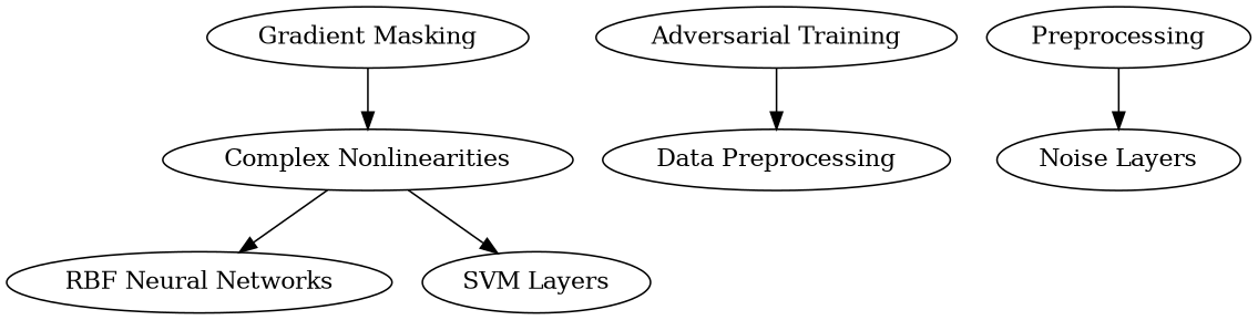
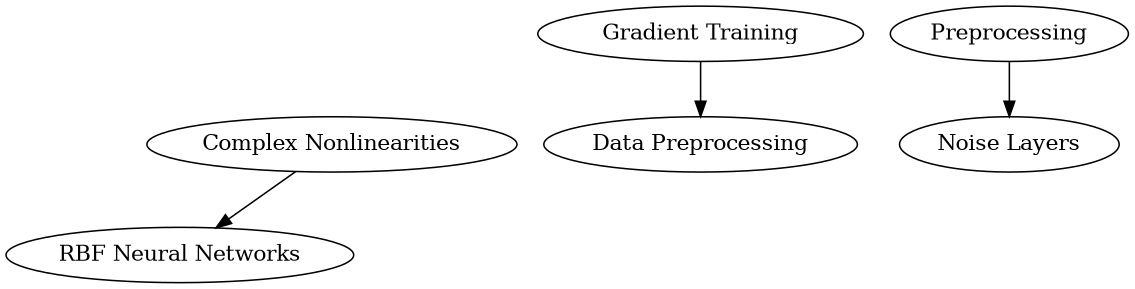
  digraph {
-   "Gradient Masking"
    "Complex Nonlinearities"
    n3 [label="Data Preprocessing"]
-   "Adversarial Training"
+   "Adversarial Training" [label="Gradient Training"]
    n5 [label="Noise Layers"]
    Preprocessing
    "RBF Neural Networks"
-   "SVM Layers"
-   "Gradient Masking" -> "Complex Nonlinearities"
    "Complex Nonlinearities" -> "RBF Neural Networks"
-   "Complex Nonlinearities" -> "SVM Layers"
    "Adversarial Training" -> n3
    Preprocessing -> n5
  }
